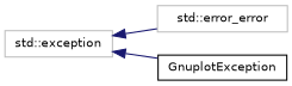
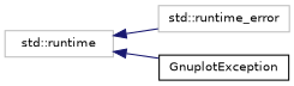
  digraph {
    rankdir=LR
    node [color=grey75 fillcolor=white fontname=Helvetica fontsize=10 shape=record style=filled]
    edge [color=midnightblue dir=back fontname=Helvetica fontsize=10 labelfontname=Helvetica labelfontsize=10 style=solid]
-   n1 [height=0.2 label="std::exception" width=0.4]
-   n2 [height=0.2 label="std::error_error" width=0.4]
+   n1 [height=0.2 label="std::runtime" width=0.4]
+   n2 [height=0.2 label="std::runtime_error" width=0.4]
    n3 [color=black height=0.2 label=GnuplotException width=0.4]
    n1 -> n2
    n1 -> n3
  }
